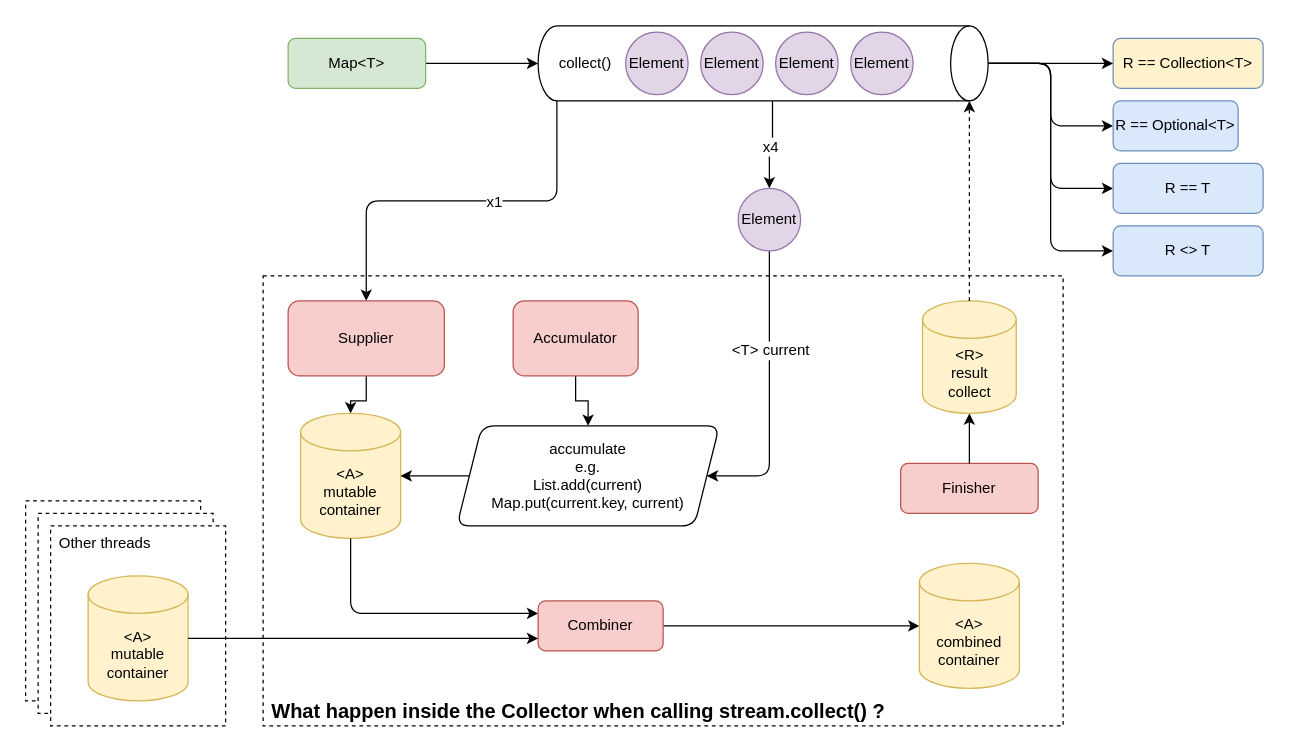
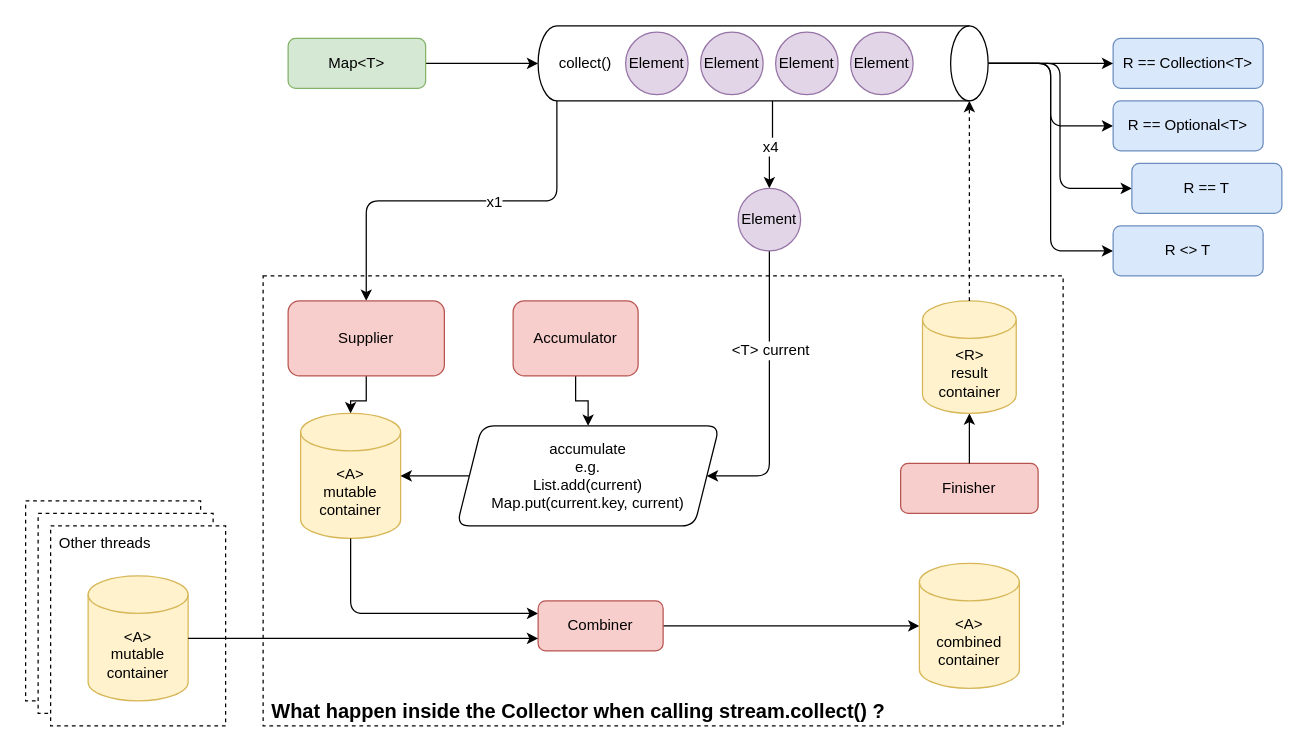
  <mxCell id="0" />
  <mxCell id="1" parent="0" />
  <mxCell id="2" value="&lt;b style=&quot;&quot;&gt;&lt;font style=&quot;font-size: 16px;&quot;&gt;What happen inside the Collector when calling stream.collect() ?&lt;/font&gt;&lt;/b&gt;" style="rounded=0;whiteSpace=wrap;html=1;dashed=1;fillColor=none;align=left;verticalAlign=bottom;spacingRight=5;fontSize=14;spacingBottom=0;spacingLeft=5;" vertex="1" parent="1"><mxGeometry x="210" y="220" width="640" height="360" as="geometry" /></mxCell>
- <mxCell id="3" value="R == Collection&amp;lt;T&amp;gt;" style="rounded=1;whiteSpace=wrap;html=1;fontSize=12;fillColor=#fff2cc;strokeColor=#6c8ebf;" vertex="1" parent="1"><mxGeometry x="890" y="30" width="120" height="40" as="geometry" /></mxCell>
+ <mxCell id="3" value="R == Collection&amp;lt;T&amp;gt;" style="rounded=1;whiteSpace=wrap;html=1;fontSize=12;fillColor=#dae8fc;strokeColor=#6c8ebf;" vertex="1" parent="1"><mxGeometry x="890" y="30" width="120" height="40" as="geometry" /></mxCell>
  <mxCell id="4" style="edgeStyle=orthogonalEdgeStyle;rounded=0;orthogonalLoop=1;jettySize=auto;html=1;exitX=0.5;exitY=0;exitDx=0;exitDy=0;exitPerimeter=0;entryX=0;entryY=0.5;entryDx=0;entryDy=0;fontSize=12;" edge="1" parent="1" source="8" target="3"><mxGeometry relative="1" as="geometry" /></mxCell>
  <mxCell id="5" style="edgeStyle=orthogonalEdgeStyle;rounded=1;orthogonalLoop=1;jettySize=auto;html=1;exitX=0.5;exitY=0;exitDx=0;exitDy=0;exitPerimeter=0;entryX=0;entryY=0.5;entryDx=0;entryDy=0;fontSize=12;curved=0;" edge="1" parent="1" source="8" target="38"><mxGeometry relative="1" as="geometry" /></mxCell>
  <mxCell id="6" style="edgeStyle=orthogonalEdgeStyle;rounded=1;orthogonalLoop=1;jettySize=auto;html=1;exitX=0.5;exitY=0;exitDx=0;exitDy=0;exitPerimeter=0;entryX=0;entryY=0.5;entryDx=0;entryDy=0;fontSize=12;curved=0;" edge="1" parent="1" source="8" target="41"><mxGeometry relative="1" as="geometry" /></mxCell>
  <mxCell id="7" style="edgeStyle=orthogonalEdgeStyle;rounded=1;orthogonalLoop=1;jettySize=auto;html=1;exitX=0.5;exitY=0;exitDx=0;exitDy=0;exitPerimeter=0;entryX=0;entryY=0.5;entryDx=0;entryDy=0;curved=0;" edge="1" parent="1" source="8" target="45"><mxGeometry relative="1" as="geometry" /></mxCell>
  <mxCell id="8" value="collect()" style="shape=cylinder3;whiteSpace=wrap;html=1;boundedLbl=1;backgroundOutline=1;size=15;direction=south;align=left;spacingLeft=10;fontSize=12;" vertex="1" parent="1"><mxGeometry x="430" width="360" height="60" as="geometry" y="20" /></mxCell>
  <mxCell id="9" style="edgeStyle=orthogonalEdgeStyle;rounded=0;orthogonalLoop=1;jettySize=auto;html=1;exitX=1;exitY=0.5;exitDx=0;exitDy=0;entryX=0.5;entryY=1;entryDx=0;entryDy=0;entryPerimeter=0;fontSize=12;" edge="1" parent="1" source="44" target="8"><mxGeometry relative="1" as="geometry"><mxPoint x="350" y="50" as="sourcePoint" /></mxGeometry></mxCell>
  <mxCell id="10" value="&amp;lt;A&amp;gt;&lt;div&gt;mutable&lt;div&gt;&lt;div&gt;container&lt;/div&gt;&lt;/div&gt;&lt;/div&gt;" style="shape=cylinder3;whiteSpace=wrap;html=1;boundedLbl=1;backgroundOutline=1;size=15;fontSize=12;fillColor=#fff2cc;strokeColor=#d6b656;" vertex="1" parent="1"><mxGeometry x="240" y="330" width="80" height="100" as="geometry" /></mxCell>
  <mxCell id="11" style="edgeStyle=orthogonalEdgeStyle;rounded=1;orthogonalLoop=1;jettySize=auto;html=1;exitX=1;exitY=1;exitDx=0;exitDy=-15;exitPerimeter=0;entryX=0.5;entryY=0;entryDx=0;entryDy=0;fontSize=12;curved=0;" edge="1" parent="1" source="8" target="14"><mxGeometry relative="1" as="geometry"><mxPoint x="400" y="160" as="targetPoint" /></mxGeometry></mxCell>
  <mxCell id="12" value="x1" style="edgeLabel;html=1;align=center;verticalAlign=middle;resizable=0;points=[];fontSize=12;" vertex="1" connectable="0" parent="11"><mxGeometry x="-0.161" relative="1" as="geometry"><mxPoint as="offset" /></mxGeometry></mxCell>
  <mxCell id="13" style="edgeStyle=orthogonalEdgeStyle;rounded=0;orthogonalLoop=1;jettySize=auto;html=1;exitX=0.5;exitY=1;exitDx=0;exitDy=0;fontSize=12;" edge="1" parent="1" source="14" target="10"><mxGeometry relative="1" as="geometry" /></mxCell>
  <mxCell id="14" value="Supplier" style="rounded=1;whiteSpace=wrap;html=1;fontSize=12;fillColor=#f8cecc;strokeColor=#b85450;" vertex="1" parent="1"><mxGeometry x="230" y="240" width="125" height="60" as="geometry" /></mxCell>
  <mxCell id="15" value="Element" style="ellipse;whiteSpace=wrap;html=1;aspect=fixed;fontSize=12;fillColor=#e1d5e7;strokeColor=#9673a6;" vertex="1" parent="1"><mxGeometry x="500" y="25" width="50" height="50" as="geometry" /></mxCell>
  <mxCell id="16" value="Element" style="ellipse;whiteSpace=wrap;html=1;aspect=fixed;fontSize=12;fillColor=#e1d5e7;strokeColor=#9673a6;" vertex="1" parent="1"><mxGeometry x="560" y="25" width="50" height="50" as="geometry" /></mxCell>
  <mxCell id="17" value="Element" style="ellipse;whiteSpace=wrap;html=1;aspect=fixed;fontSize=12;fillColor=#e1d5e7;strokeColor=#9673a6;" vertex="1" parent="1"><mxGeometry x="620" y="25" width="50" height="50" as="geometry" /></mxCell>
  <mxCell id="18" value="" style="edgeStyle=orthogonalEdgeStyle;rounded=0;orthogonalLoop=1;jettySize=auto;html=1;exitX=1;exitY=0;exitDx=0;exitDy=172.5;exitPerimeter=0;fontSize=12;" edge="1" parent="1" source="8" target="22"><mxGeometry relative="1" as="geometry"><mxPoint x="617.615" y="250" as="targetPoint" /><mxPoint x="618" y="80" as="sourcePoint" /></mxGeometry></mxCell>
  <mxCell id="19" value="x4" style="edgeLabel;html=1;align=center;verticalAlign=middle;resizable=0;points=[];fontSize=12;" vertex="1" connectable="0" parent="18"><mxGeometry x="0.064" relative="1" as="geometry"><mxPoint as="offset" /></mxGeometry></mxCell>
  <mxCell id="20" style="edgeStyle=orthogonalEdgeStyle;rounded=1;orthogonalLoop=1;jettySize=auto;html=1;exitX=0.5;exitY=1;exitDx=0;exitDy=0;entryX=1;entryY=0.5;entryDx=0;entryDy=0;fontSize=12;curved=0;" edge="1" parent="1" source="22" target="43"><mxGeometry relative="1" as="geometry"><mxPoint x="570" y="360" as="targetPoint" /><Array as="points"><mxPoint x="615" y="380" /></Array></mxGeometry></mxCell>
  <mxCell id="21" value="&amp;lt;T&amp;gt; current" style="edgeLabel;html=1;align=center;verticalAlign=middle;resizable=0;points=[];fontSize=12;" vertex="1" connectable="0" parent="20"><mxGeometry x="-0.216" relative="1" as="geometry"><mxPoint y="-11" as="offset" /></mxGeometry></mxCell>
  <mxCell id="22" value="Element" style="ellipse;whiteSpace=wrap;html=1;aspect=fixed;fontSize=12;fillColor=#e1d5e7;strokeColor=#9673a6;" vertex="1" parent="1"><mxGeometry x="590" y="150" width="50" height="50" as="geometry" /></mxCell>
  <mxCell id="23" style="edgeStyle=orthogonalEdgeStyle;rounded=0;orthogonalLoop=1;jettySize=auto;html=1;entryX=0.5;entryY=0;entryDx=0;entryDy=0;fontSize=12;" edge="1" parent="1" source="24" target="43"><mxGeometry relative="1" as="geometry"><mxPoint x="485" y="320" as="targetPoint" /></mxGeometry></mxCell>
  <mxCell id="24" value="Accumulator" style="rounded=1;whiteSpace=wrap;html=1;fontSize=12;fillColor=#f8cecc;strokeColor=#b85450;" vertex="1" parent="1"><mxGeometry x="410" y="240" width="100" height="60" as="geometry" /></mxCell>
  <mxCell id="25" style="edgeStyle=orthogonalEdgeStyle;rounded=0;orthogonalLoop=1;jettySize=auto;html=1;entryX=1;entryY=0.5;entryDx=0;entryDy=0;entryPerimeter=0;exitX=0;exitY=0.5;exitDx=0;exitDy=0;fontSize=12;" edge="1" parent="1" source="43" target="10"><mxGeometry relative="1" as="geometry"><mxPoint x="400" y="360" as="sourcePoint" /></mxGeometry></mxCell>
  <mxCell id="26" style="edgeStyle=orthogonalEdgeStyle;rounded=1;orthogonalLoop=1;jettySize=auto;html=1;exitX=0.5;exitY=1;exitDx=0;exitDy=0;exitPerimeter=0;entryX=0;entryY=0.25;entryDx=0;entryDy=0;fontSize=12;curved=0;" edge="1" parent="1" source="10" target="30"><mxGeometry relative="1" as="geometry"><mxPoint x="750" y="270" as="targetPoint" /></mxGeometry></mxCell>
  <mxCell id="27" value="Finisher" style="rounded=1;whiteSpace=wrap;html=1;fontSize=12;fillColor=#f8cecc;strokeColor=#b85450;" vertex="1" parent="1"><mxGeometry x="720" y="370" width="110" height="40" as="geometry" /></mxCell>
  <mxCell id="28" style="edgeStyle=orthogonalEdgeStyle;rounded=0;orthogonalLoop=1;jettySize=auto;html=1;exitX=0.5;exitY=0;exitDx=0;exitDy=0;entryX=0.5;entryY=1;entryDx=0;entryDy=0;entryPerimeter=0;fontSize=12;" edge="1" parent="1" source="27" target="39"><mxGeometry relative="1" as="geometry"><mxPoint x="775" y="210" as="targetPoint" /></mxGeometry></mxCell>
  <mxCell id="29" style="edgeStyle=orthogonalEdgeStyle;rounded=0;orthogonalLoop=1;jettySize=auto;html=1;exitX=1;exitY=0.5;exitDx=0;exitDy=0;entryX=0;entryY=0.5;entryDx=0;entryDy=0;entryPerimeter=0;fontSize=12;" edge="1" parent="1" source="30" target="37"><mxGeometry relative="1" as="geometry"><mxPoint x="680" y="500" as="targetPoint" /></mxGeometry></mxCell>
  <mxCell id="30" value="Combiner" style="rounded=1;whiteSpace=wrap;html=1;fontSize=12;fillColor=#f8cecc;strokeColor=#b85450;" vertex="1" parent="1"><mxGeometry x="430" y="480" width="100" height="40" as="geometry" /></mxCell>
  <mxCell id="31" value="" style="group;fontSize=12;" vertex="1" connectable="0" parent="1"><mxGeometry y="400" width="160" height="180" as="geometry" x="20" /></mxCell>
  <mxCell id="32" value="" style="rounded=0;whiteSpace=wrap;html=1;dashed=1;align=left;verticalAlign=top;spacingLeft=5;fontSize=12;" vertex="1" parent="31"><mxGeometry width="140" height="160" as="geometry" /></mxCell>
  <mxCell id="33" value="" style="rounded=0;whiteSpace=wrap;html=1;dashed=1;align=left;verticalAlign=top;spacingLeft=5;fontSize=12;" vertex="1" parent="31"><mxGeometry x="10" y="10" width="140" height="160" as="geometry" /></mxCell>
  <mxCell id="34" value="Other threads" style="rounded=0;whiteSpace=wrap;html=1;dashed=1;align=left;verticalAlign=top;spacingLeft=5;fontSize=12;" vertex="1" parent="31"><mxGeometry x="20" y="20" width="140" height="160" as="geometry" /></mxCell>
  <mxCell id="35" value="&amp;lt;A&amp;gt;&lt;div&gt;mutable&lt;div&gt;&lt;div&gt;container&lt;/div&gt;&lt;/div&gt;&lt;/div&gt;" style="shape=cylinder3;whiteSpace=wrap;html=1;boundedLbl=1;backgroundOutline=1;size=15;fontSize=12;fillColor=#fff2cc;strokeColor=#d6b656;" vertex="1" parent="31"><mxGeometry x="50" y="60" width="80" height="100" as="geometry" /></mxCell>
  <mxCell id="36" style="edgeStyle=orthogonalEdgeStyle;rounded=1;orthogonalLoop=1;jettySize=auto;html=1;exitX=1;exitY=0.5;exitDx=0;exitDy=0;entryX=0;entryY=0.75;entryDx=0;entryDy=0;fontSize=12;exitPerimeter=0;curved=0;" edge="1" parent="1" source="35" target="30"><mxGeometry relative="1" as="geometry"><Array as="points"><mxPoint x="150" y="510" /></Array></mxGeometry></mxCell>
  <mxCell id="37" value="&amp;lt;A&amp;gt;&lt;div&gt;combined&lt;div&gt;&lt;div&gt;container&lt;/div&gt;&lt;/div&gt;&lt;/div&gt;" style="shape=cylinder3;whiteSpace=wrap;html=1;boundedLbl=1;backgroundOutline=1;size=15;fontSize=12;fillColor=#fff2cc;strokeColor=#d6b656;" vertex="1" parent="1"><mxGeometry x="735" y="450" width="80" height="100" as="geometry" /></mxCell>
- <mxCell id="38" value="R == Optional&amp;lt;T&amp;gt;" style="rounded=1;whiteSpace=wrap;html=1;fontSize=12;fillColor=#dae8fc;strokeColor=#6c8ebf;" vertex="1" parent="1"><mxGeometry x="890" y="80" width="100" height="40" as="geometry" /></mxCell>
- <mxCell id="39" value="&amp;lt;R&amp;gt;&lt;br&gt;&lt;div&gt;result&lt;/div&gt;&lt;div&gt;&lt;span style=&quot;background-color: transparent; color: light-dark(rgb(0, 0, 0), rgb(255, 255, 255));&quot;&gt;collect&lt;/span&gt;&lt;/div&gt;" style="shape=cylinder3;whiteSpace=wrap;html=1;boundedLbl=1;backgroundOutline=1;size=15;fontSize=12;fillColor=#fff2cc;strokeColor=#d6b656;" vertex="1" parent="1"><mxGeometry x="737.5" y="240" width="75" height="90" as="geometry" /></mxCell>
+ <mxCell id="38" value="R == Optional&amp;lt;T&amp;gt;" style="rounded=1;whiteSpace=wrap;html=1;fontSize=12;fillColor=#dae8fc;strokeColor=#6c8ebf;" vertex="1" parent="1"><mxGeometry x="890" y="80" width="120" height="40" as="geometry" /></mxCell>
+ <mxCell id="39" value="&amp;lt;R&amp;gt;&lt;br&gt;&lt;div&gt;result&lt;/div&gt;&lt;div&gt;&lt;span style=&quot;background-color: transparent; color: light-dark(rgb(0, 0, 0), rgb(255, 255, 255));&quot;&gt;container&lt;/span&gt;&lt;/div&gt;" style="shape=cylinder3;whiteSpace=wrap;html=1;boundedLbl=1;backgroundOutline=1;size=15;fontSize=12;fillColor=#fff2cc;strokeColor=#d6b656;" vertex="1" parent="1"><mxGeometry x="737.5" y="240" width="75" height="90" as="geometry" /></mxCell>
  <mxCell id="40" style="edgeStyle=orthogonalEdgeStyle;rounded=0;orthogonalLoop=1;jettySize=auto;html=1;exitX=0.5;exitY=0;exitDx=0;exitDy=0;exitPerimeter=0;entryX=1;entryY=0;entryDx=0;entryDy=15;entryPerimeter=0;fontSize=12;dashed=1;" edge="1" parent="1" source="39" target="8"><mxGeometry relative="1" as="geometry" /></mxCell>
  <mxCell id="41" value="R &amp;lt;&amp;gt; T" style="rounded=1;whiteSpace=wrap;html=1;fontSize=12;fillColor=#dae8fc;strokeColor=#6c8ebf;" vertex="1" parent="1"><mxGeometry x="890" y="180" width="120" height="40" as="geometry" /></mxCell>
  <mxCell id="42" value="Element" style="ellipse;whiteSpace=wrap;html=1;aspect=fixed;fontSize=12;fillColor=#e1d5e7;strokeColor=#9673a6;" vertex="1" parent="1"><mxGeometry x="680" y="25" width="50" height="50" as="geometry" /></mxCell>
  <mxCell id="43" value="accumulate&lt;div&gt;&lt;div&gt;&lt;div&gt;&lt;div&gt;e.g.&lt;/div&gt;&lt;div&gt;List.add(current)&lt;/div&gt;&lt;div&gt;Map.put(current.key, current)&lt;/div&gt;&lt;/div&gt;&lt;/div&gt;&lt;/div&gt;" style="shape=parallelogram;perimeter=parallelogramPerimeter;whiteSpace=wrap;html=1;fixedSize=1;fontSize=12;rounded=1;" vertex="1" parent="1"><mxGeometry x="365" y="340" width="210" height="80" as="geometry" /></mxCell>
  <mxCell id="44" value="Map&amp;lt;T&amp;gt;" style="rounded=1;whiteSpace=wrap;html=1;fontSize=12;fillColor=#d5e8d4;strokeColor=#82b366;" vertex="1" parent="1"><mxGeometry x="230" y="30" width="110" height="40" as="geometry" /></mxCell>
- <mxCell id="45" value="R == T" style="rounded=1;whiteSpace=wrap;html=1;fontSize=12;fillColor=#dae8fc;strokeColor=#6c8ebf;" vertex="1" parent="1"><mxGeometry x="890" y="130" width="120" height="40" as="geometry" /></mxCell>
+ <mxCell id="45" value="R == T" style="rounded=1;whiteSpace=wrap;html=1;fontSize=12;fillColor=#dae8fc;strokeColor=#6c8ebf;" vertex="1" parent="1"><mxGeometry x="905" y="130" width="120" height="40" as="geometry" /></mxCell>
